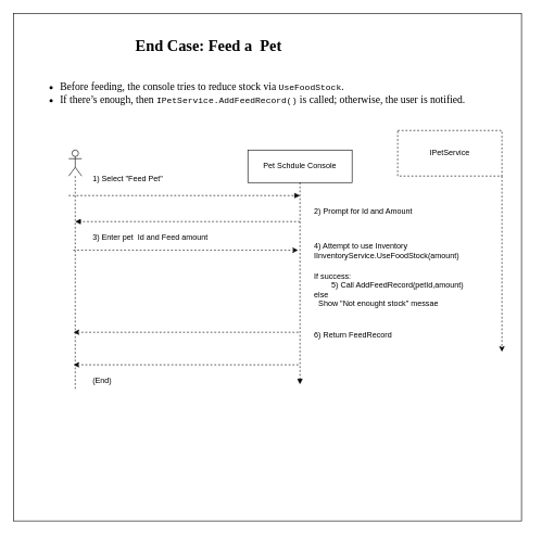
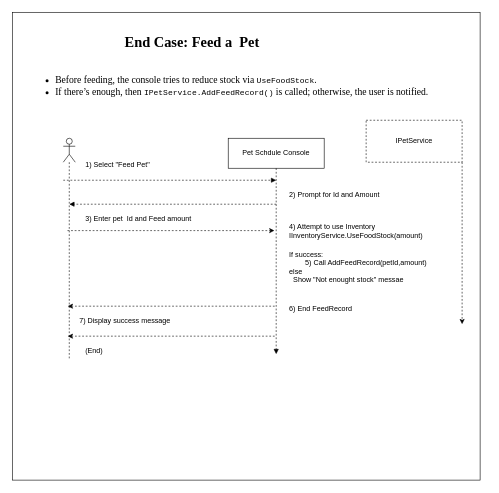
  <mxCell id="0" />
  <mxCell id="1" parent="0" />
  <mxCell id="2" value="" style="whiteSpace=wrap;html=1;aspect=fixed;" vertex="1" parent="1"><mxGeometry x="20" y="20" width="780" height="780" as="geometry" /></mxCell>
  <mxCell id="3" value="" style="shape=umlLifeline;perimeter=lifelinePerimeter;whiteSpace=wrap;html=1;container=1;dropTarget=0;collapsible=0;recursiveResize=0;outlineConnect=0;portConstraint=eastwest;newEdgeStyle={&quot;curved&quot;:0,&quot;rounded&quot;:0};participant=umlActor;" parent="1" vertex="1"><mxGeometry x="105" y="230" width="20" height="370" as="geometry" /></mxCell>
  <mxCell id="4" value="Pet Schdule Console" style="html=1;whiteSpace=wrap;" parent="1" vertex="1"><mxGeometry x="380" y="230" width="160" height="50" as="geometry" /></mxCell>
  <mxCell id="5" value="" style="html=1;verticalAlign=bottom;labelBackgroundColor=none;endArrow=block;endFill=1;dashed=1;exitX=0.5;exitY=1;exitDx=0;exitDy=0;" parent="1" source="4" edge="1"><mxGeometry width="160" relative="1" as="geometry"><mxPoint x="340" y="480" as="sourcePoint" /><mxPoint x="460" y="590" as="targetPoint" /></mxGeometry></mxCell>
  <mxCell id="6" value="" style="html=1;verticalAlign=bottom;labelBackgroundColor=none;endArrow=block;endFill=1;dashed=1;" parent="1" edge="1"><mxGeometry width="160" relative="1" as="geometry"><mxPoint x="105" y="300" as="sourcePoint" /><mxPoint x="460" y="300" as="targetPoint" /></mxGeometry></mxCell>
  <mxCell id="7" value="1) Select &quot;Feed Pet&quot;" style="text;strokeColor=none;align=left;fillColor=none;html=1;verticalAlign=middle;whiteSpace=wrap;rounded=0;" parent="1" vertex="1"><mxGeometry x="140" y="260" width="170" height="30" as="geometry" /></mxCell>
  <mxCell id="8" value="" style="html=1;verticalAlign=bottom;labelBackgroundColor=none;endArrow=block;endFill=1;dashed=1;" parent="1" edge="1"><mxGeometry width="160" relative="1" as="geometry"><mxPoint x="460" y="340" as="sourcePoint" /><mxPoint x="115" y="340" as="targetPoint" /></mxGeometry></mxCell>
  <mxCell id="9" value="2) Prompt for Id and Amount&amp;nbsp;" style="text;strokeColor=none;align=left;fillColor=none;html=1;verticalAlign=middle;whiteSpace=wrap;rounded=0;" parent="1" vertex="1"><mxGeometry x="480" y="310" width="170" height="30" as="geometry" /></mxCell>
  <mxCell id="10" value="&lt;p style=&quot;margin: 0in; font-size: 12pt; font-family: &amp;quot;Times New Roman&amp;quot;, serif; color: rgb(0, 0, 0); text-align: start;&quot; class=&quot;MsoNormal&quot;&gt;&lt;b&gt;&lt;span style=&quot;font-size: 18pt;&quot;&gt;End Case: Feed a&amp;nbsp; Pet&lt;/span&gt;&lt;/b&gt;&lt;/p&gt;" style="text;strokeColor=none;align=center;fillColor=none;html=1;verticalAlign=middle;whiteSpace=wrap;rounded=0;dashed=1;dashPattern=1 1;" parent="1" vertex="1"><mxGeometry x="120" y="55" width="400" height="30" as="geometry" /></mxCell>
  <mxCell id="11" value="3) Enter pet&amp;nbsp; Id and Feed amount" style="text;strokeColor=none;align=left;fillColor=none;html=1;verticalAlign=middle;whiteSpace=wrap;rounded=0;" parent="1" vertex="1"><mxGeometry x="140" y="350" width="260" height="30" as="geometry" /></mxCell>
  <mxCell id="12" value="" style="html=1;verticalAlign=bottom;labelBackgroundColor=none;endArrow=classic;endFill=1;dashed=1;" parent="1" edge="1"><mxGeometry width="160" relative="1" as="geometry"><mxPoint x="112" y="384" as="sourcePoint" /><mxPoint x="457" y="384" as="targetPoint" /></mxGeometry></mxCell>
  <mxCell id="13" value="4) Attempt to use Inventory&lt;div&gt;IInventoryService.UseFoodStock(amount)&lt;/div&gt;" style="text;strokeColor=none;align=left;fillColor=none;html=1;verticalAlign=middle;whiteSpace=wrap;rounded=0;" parent="1" vertex="1"><mxGeometry x="480" y="370" width="260" height="30" as="geometry" /></mxCell>
  <mxCell id="14" value="&lt;div&gt;If success:&lt;/div&gt;&lt;span style=&quot;white-space: pre;&quot;&gt;&#09;&lt;/span&gt;5) Call AddFeedRecord(petId,amount)&lt;div&gt;else&lt;/div&gt;&lt;div&gt;&amp;nbsp; Show &quot;Not enought stock&quot; messae&lt;/div&gt;" style="text;strokeColor=none;align=left;fillColor=none;html=1;verticalAlign=middle;whiteSpace=wrap;rounded=0;" parent="1" vertex="1"><mxGeometry x="480" y="400" width="270" height="90" as="geometry" /></mxCell>
- <mxCell id="15" value="6) Return FeedRecord" style="text;strokeColor=none;align=left;fillColor=none;html=1;verticalAlign=middle;whiteSpace=wrap;rounded=0;" parent="1" vertex="1"><mxGeometry x="480" y="500" width="260" height="30" as="geometry" /></mxCell>
+ <mxCell id="15" value="6) End FeedRecord" style="text;strokeColor=none;align=left;fillColor=none;html=1;verticalAlign=middle;whiteSpace=wrap;rounded=0;" parent="1" vertex="1"><mxGeometry x="480" y="500" width="260" height="30" as="geometry" /></mxCell>
  <mxCell id="16" value="" style="html=1;verticalAlign=bottom;labelBackgroundColor=none;endArrow=classic;endFill=1;dashed=1;" parent="1" edge="1"><mxGeometry width="160" relative="1" as="geometry"><mxPoint x="457.5" y="510" as="sourcePoint" /><mxPoint x="112.5" y="510" as="targetPoint" /></mxGeometry></mxCell>
  <mxCell id="17" value="&lt;span style=&quot;color: rgb(0, 0, 0);&quot;&gt;(End)&lt;/span&gt;" style="text;strokeColor=none;align=left;fillColor=none;html=1;verticalAlign=middle;whiteSpace=wrap;rounded=0;" parent="1" vertex="1"><mxGeometry x="140" y="570" width="310" height="30" as="geometry" /></mxCell>
  <mxCell id="18" style="edgeStyle=none;html=1;exitX=1;exitY=1;exitDx=0;exitDy=0;dashed=1;" edge="1" parent="1" source="19"><mxGeometry relative="1" as="geometry"><mxPoint x="770" y="540" as="targetPoint" /></mxGeometry></mxCell>
  <mxCell id="19" value="IPetService" style="html=1;whiteSpace=wrap;dashed=1;" vertex="1" parent="1"><mxGeometry x="610" y="200" width="160" height="70" as="geometry" /></mxCell>
+ <mxCell id="20" value="7) Display success message" style="text;strokeColor=none;align=left;fillColor=none;html=1;verticalAlign=middle;whiteSpace=wrap;rounded=0;" vertex="1" parent="1"><mxGeometry x="130" y="520" width="310" height="30" as="geometry" /></mxCell>
  <mxCell id="21" value="" style="html=1;verticalAlign=bottom;labelBackgroundColor=none;endArrow=classic;endFill=1;dashed=1;" edge="1" parent="1"><mxGeometry width="160" relative="1" as="geometry"><mxPoint x="457.5" y="560" as="sourcePoint" /><mxPoint x="112.5" y="560" as="targetPoint" /></mxGeometry></mxCell>
  <mxCell id="22" value="&lt;ul style=&quot;margin-bottom: 0in; color: rgb(0, 0, 0); font-size: medium;&quot; type=&quot;disc&quot;&gt;&lt;li style=&quot;margin: 0in; font-size: 12pt; font-family: &amp;quot;Times New Roman&amp;quot;, serif;&quot; class=&quot;MsoNormal&quot;&gt;Before feeding, the console tries to reduce stock via&amp;nbsp;&lt;span style=&quot;font-size: 10pt; font-family: &amp;quot;Courier New&amp;quot;;&quot;&gt;UseFoodStock&lt;/span&gt;.&lt;/li&gt;&lt;li style=&quot;margin: 0in; font-size: 12pt; font-family: &amp;quot;Times New Roman&amp;quot;, serif;&quot; class=&quot;MsoNormal&quot;&gt;If there’s enough, then&amp;nbsp;&lt;span style=&quot;font-size: 10pt; font-family: &amp;quot;Courier New&amp;quot;;&quot;&gt;IPetService.AddFeedRecord()&lt;/span&gt;&amp;nbsp;is called; otherwise, the user is notified.&lt;/li&gt;&lt;/ul&gt;" style="text;strokeColor=none;align=left;fillColor=none;html=1;verticalAlign=middle;whiteSpace=wrap;rounded=0;" vertex="1" parent="1"><mxGeometry x="50" y="120" width="760" height="30" as="geometry" /></mxCell>
